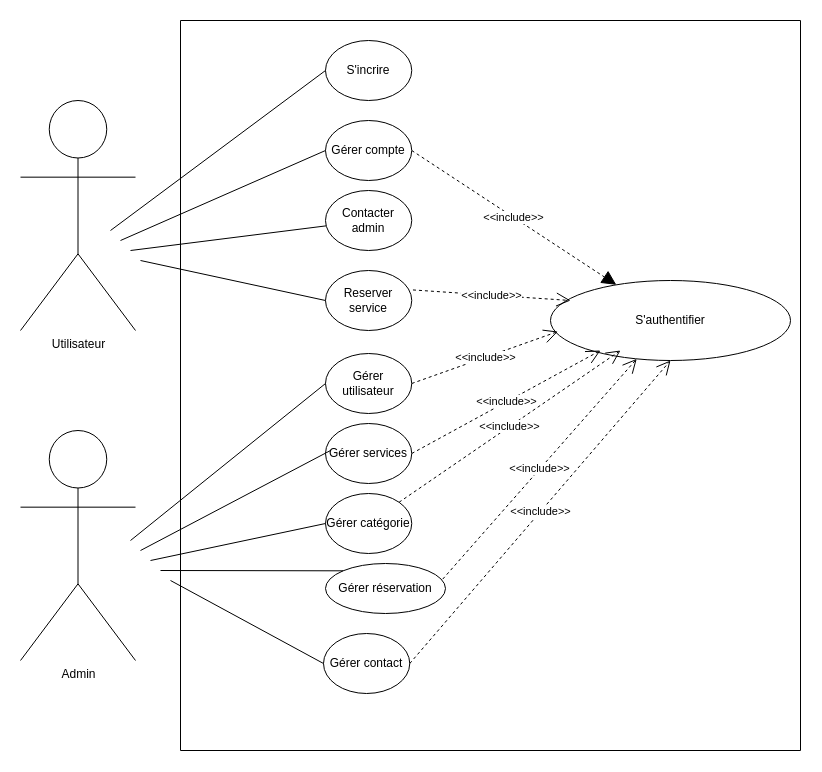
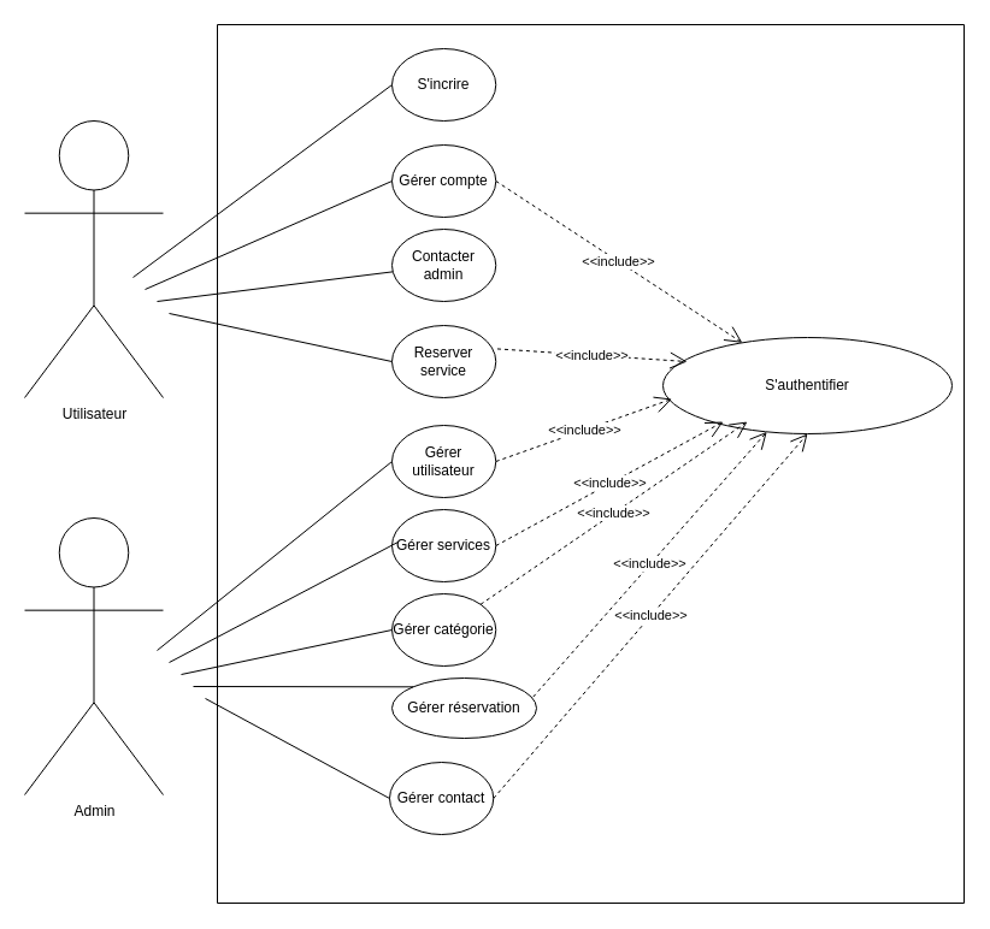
  <mxCell id="0" />
  <mxCell id="1" parent="0" />
  <mxCell id="2" value="S'authentifier" style="ellipse;whiteSpace=wrap;html=1;" vertex="1" parent="1"><mxGeometry x="550" y="280" width="240" height="80" as="geometry" /></mxCell>
- <mxCell id="3" value="&amp;lt;&amp;lt;include&amp;gt;&amp;gt;" style="endArrow=block;endSize=12;dashed=1;html=1;rounded=0;exitX=1;exitY=0.5;exitDx=0;exitDy=0;" edge="1" parent="1" source="13" target="2"><mxGeometry width="160" relative="1" as="geometry"><mxPoint x="470" y="59.5" as="sourcePoint" /><mxPoint x="630" y="59.5" as="targetPoint" /></mxGeometry></mxCell>
+ <mxCell id="3" value="&amp;lt;&amp;lt;include&amp;gt;&amp;gt;" style="endArrow=open;endSize=12;dashed=1;html=1;rounded=0;exitX=1;exitY=0.5;exitDx=0;exitDy=0;" edge="1" parent="1" source="13" target="2"><mxGeometry width="160" relative="1" as="geometry"><mxPoint x="470" y="59.5" as="sourcePoint" /><mxPoint x="630" y="59.5" as="targetPoint" /></mxGeometry></mxCell>
  <mxCell id="4" value="Utilisateur" style="shape=umlActor;verticalLabelPosition=bottom;verticalAlign=top;html=1;" vertex="1" parent="1"><mxGeometry x="20" y="100" width="115" height="230" as="geometry" /></mxCell>
  <mxCell id="5" value="Admin" style="shape=umlActor;verticalLabelPosition=bottom;verticalAlign=top;html=1;" vertex="1" parent="1"><mxGeometry x="20" y="430" width="115" height="230" as="geometry" /></mxCell>
  <mxCell id="6" value="Gérer utilisateur" style="ellipse;whiteSpace=wrap;html=1;" vertex="1" parent="1"><mxGeometry x="325" y="353" width="86.25" height="60" as="geometry" /></mxCell>
  <mxCell id="7" value="Gérer services" style="ellipse;whiteSpace=wrap;html=1;" vertex="1" parent="1"><mxGeometry x="325" y="423" width="86.25" height="60" as="geometry" /></mxCell>
  <mxCell id="8" value="Gérer catégorie" style="ellipse;whiteSpace=wrap;html=1;" vertex="1" parent="1"><mxGeometry x="325" y="493" width="86.25" height="60" as="geometry" /></mxCell>
  <mxCell id="9" value="Gérer réservation" style="ellipse;whiteSpace=wrap;html=1;" vertex="1" parent="1"><mxGeometry x="325" y="563" width="120" height="50" as="geometry" /></mxCell>
  <mxCell id="10" value="Gérer contact" style="ellipse;whiteSpace=wrap;html=1;" vertex="1" parent="1"><mxGeometry x="323" y="633" width="86.25" height="60" as="geometry" /></mxCell>
  <mxCell id="11" value="" style="swimlane;startSize=0;" vertex="1" parent="1"><mxGeometry x="180" y="20" width="620" height="730" as="geometry" /></mxCell>
  <mxCell id="12" value="S'incrire" style="ellipse;whiteSpace=wrap;html=1;" vertex="1" parent="11"><mxGeometry x="145" y="20" width="86.25" height="60" as="geometry" /></mxCell>
  <mxCell id="13" value="Gérer compte" style="ellipse;whiteSpace=wrap;html=1;" vertex="1" parent="11"><mxGeometry x="145" y="100" width="86.25" height="60" as="geometry" /></mxCell>
  <mxCell id="14" value="Contacter admin" style="ellipse;whiteSpace=wrap;html=1;" vertex="1" parent="11"><mxGeometry x="145" y="170" width="86.25" height="60" as="geometry" /></mxCell>
  <mxCell id="15" value="Reserver service" style="ellipse;whiteSpace=wrap;html=1;" vertex="1" parent="11"><mxGeometry x="145" y="250" width="86.25" height="60" as="geometry" /></mxCell>
  <mxCell id="16" value="&amp;lt;&amp;lt;include&amp;gt;&amp;gt;" style="endArrow=open;endSize=12;dashed=1;html=1;rounded=0;exitX=1.014;exitY=0.324;exitDx=0;exitDy=0;exitPerimeter=0;" edge="1" parent="1" source="15"><mxGeometry width="160" relative="1" as="geometry"><mxPoint x="409" y="209" as="sourcePoint" /><mxPoint x="570" y="300" as="targetPoint" /></mxGeometry></mxCell>
  <mxCell id="17" value="&amp;lt;&amp;lt;include&amp;gt;&amp;gt;" style="endArrow=open;endSize=12;dashed=1;html=1;rounded=0;exitX=1;exitY=0.5;exitDx=0;exitDy=0;entryX=0.031;entryY=0.638;entryDx=0;entryDy=0;entryPerimeter=0;" edge="1" parent="1" source="6" target="2"><mxGeometry width="160" relative="1" as="geometry"><mxPoint x="419" y="219" as="sourcePoint" /><mxPoint x="646" y="314" as="targetPoint" /></mxGeometry></mxCell>
  <mxCell id="18" value="&amp;lt;&amp;lt;include&amp;gt;&amp;gt;" style="endArrow=open;endSize=12;dashed=1;html=1;rounded=0;exitX=1;exitY=0.5;exitDx=0;exitDy=0;" edge="1" parent="1" source="7"><mxGeometry width="160" relative="1" as="geometry"><mxPoint x="420" y="290" as="sourcePoint" /><mxPoint x="600" y="350" as="targetPoint" /></mxGeometry></mxCell>
  <mxCell id="19" value="&amp;lt;&amp;lt;include&amp;gt;&amp;gt;" style="endArrow=open;endSize=12;dashed=1;html=1;rounded=0;exitX=1;exitY=0;exitDx=0;exitDy=0;" edge="1" parent="1" source="8"><mxGeometry width="160" relative="1" as="geometry"><mxPoint x="421" y="463" as="sourcePoint" /><mxPoint x="620" y="350" as="targetPoint" /></mxGeometry></mxCell>
  <mxCell id="20" value="&amp;lt;&amp;lt;include&amp;gt;&amp;gt;" style="endArrow=open;endSize=12;dashed=1;html=1;rounded=0;exitX=0.977;exitY=0.312;exitDx=0;exitDy=0;exitPerimeter=0;" edge="1" parent="1" source="9" target="2"><mxGeometry width="160" relative="1" as="geometry"><mxPoint x="431" y="473" as="sourcePoint" /><mxPoint x="620" y="370" as="targetPoint" /></mxGeometry></mxCell>
  <mxCell id="21" value="&amp;lt;&amp;lt;include&amp;gt;&amp;gt;" style="endArrow=open;endSize=12;dashed=1;html=1;rounded=0;exitX=1;exitY=0.5;exitDx=0;exitDy=0;entryX=0.5;entryY=1;entryDx=0;entryDy=0;" edge="1" parent="1" source="10" target="2"><mxGeometry width="160" relative="1" as="geometry"><mxPoint x="441" y="483" as="sourcePoint" /><mxPoint x="630" y="380" as="targetPoint" /></mxGeometry></mxCell>
  <mxCell id="22" value="" style="endArrow=none;html=1;rounded=0;entryX=0;entryY=0.5;entryDx=0;entryDy=0;" edge="1" parent="1" target="12"><mxGeometry width="50" height="50" relative="1" as="geometry"><mxPoint x="110" y="230" as="sourcePoint" /><mxPoint x="160" y="180" as="targetPoint" /></mxGeometry></mxCell>
  <mxCell id="23" value="" style="endArrow=none;html=1;rounded=0;entryX=0;entryY=0.5;entryDx=0;entryDy=0;" edge="1" parent="1" target="13"><mxGeometry width="50" height="50" relative="1" as="geometry"><mxPoint x="120" y="240" as="sourcePoint" /><mxPoint x="335" y="80" as="targetPoint" /></mxGeometry></mxCell>
  <mxCell id="24" value="" style="endArrow=none;html=1;rounded=0;" edge="1" parent="1" target="14"><mxGeometry width="50" height="50" relative="1" as="geometry"><mxPoint x="130" y="250" as="sourcePoint" /><mxPoint x="345" y="90" as="targetPoint" /></mxGeometry></mxCell>
  <mxCell id="25" value="" style="endArrow=none;html=1;rounded=0;entryX=0;entryY=0.5;entryDx=0;entryDy=0;" edge="1" parent="1" target="15"><mxGeometry width="50" height="50" relative="1" as="geometry"><mxPoint x="140" y="260" as="sourcePoint" /><mxPoint x="355" y="100" as="targetPoint" /></mxGeometry></mxCell>
  <mxCell id="26" value="" style="endArrow=none;html=1;rounded=0;entryX=0;entryY=0.5;entryDx=0;entryDy=0;" edge="1" parent="1" target="6"><mxGeometry width="50" height="50" relative="1" as="geometry"><mxPoint x="130" y="540" as="sourcePoint" /><mxPoint x="180" y="490" as="targetPoint" /></mxGeometry></mxCell>
  <mxCell id="27" value="" style="endArrow=none;html=1;rounded=0;" edge="1" parent="1"><mxGeometry width="50" height="50" relative="1" as="geometry"><mxPoint x="140" y="550" as="sourcePoint" /><mxPoint x="330" y="450" as="targetPoint" /></mxGeometry></mxCell>
  <mxCell id="28" value="" style="endArrow=none;html=1;rounded=0;entryX=0;entryY=0.5;entryDx=0;entryDy=0;" edge="1" parent="1" target="8"><mxGeometry width="50" height="50" relative="1" as="geometry"><mxPoint x="150" y="560" as="sourcePoint" /><mxPoint x="345" y="403" as="targetPoint" /></mxGeometry></mxCell>
  <mxCell id="29" value="" style="endArrow=none;html=1;rounded=0;entryX=0;entryY=0;entryDx=0;entryDy=0;" edge="1" parent="1" target="9"><mxGeometry width="50" height="50" relative="1" as="geometry"><mxPoint x="160" y="570" as="sourcePoint" /><mxPoint x="355" y="413" as="targetPoint" /></mxGeometry></mxCell>
  <mxCell id="30" value="" style="endArrow=none;html=1;rounded=0;entryX=0;entryY=0.5;entryDx=0;entryDy=0;" edge="1" parent="1" target="10"><mxGeometry width="50" height="50" relative="1" as="geometry"><mxPoint x="170" y="580" as="sourcePoint" /><mxPoint x="365" y="423" as="targetPoint" /></mxGeometry></mxCell>
